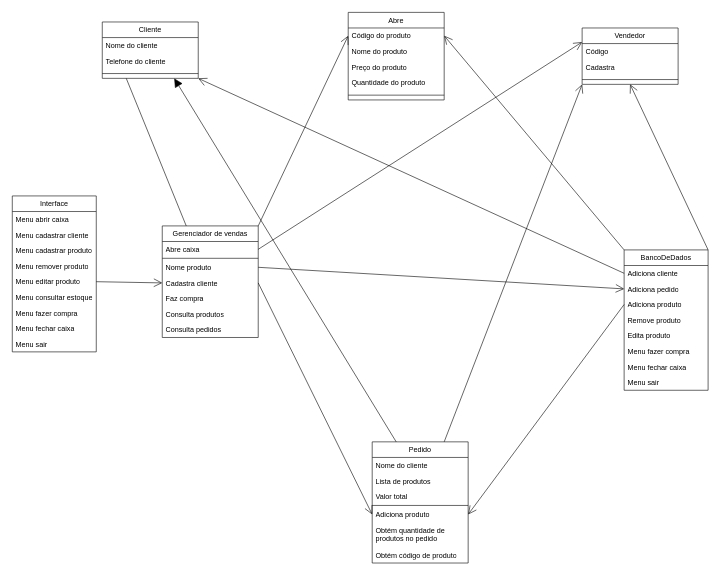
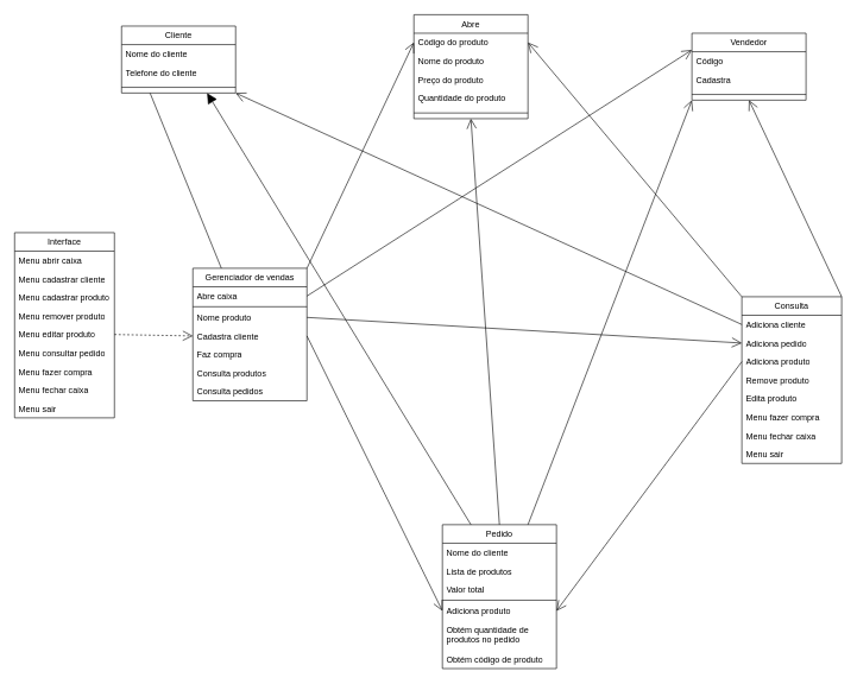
  <mxCell id="0" />
  <mxCell id="1" parent="0" />
  <mxCell id="2" value="Interface" style="swimlane;fontStyle=0;childLayout=stackLayout;horizontal=1;startSize=26;fillColor=none;horizontalStack=0;resizeParent=1;resizeParentMax=0;resizeLast=0;collapsible=1;marginBottom=0;whiteSpace=wrap;html=1;" vertex="1" parent="1"><mxGeometry x="20" y="326" width="140" height="260" as="geometry" /></mxCell>
  <mxCell id="3" value="Menu abrir caixa" style="text;strokeColor=none;fillColor=none;align=left;verticalAlign=top;spacingLeft=4;spacingRight=4;overflow=hidden;rotatable=0;points=[[0,0.5],[1,0.5]];portConstraint=eastwest;whiteSpace=wrap;html=1;" vertex="1" parent="2"><mxGeometry y="26" width="140" height="26" as="geometry" /></mxCell>
  <mxCell id="4" value="Menu cadastrar cliente" style="text;strokeColor=none;fillColor=none;align=left;verticalAlign=top;spacingLeft=4;spacingRight=4;overflow=hidden;rotatable=0;points=[[0,0.5],[1,0.5]];portConstraint=eastwest;whiteSpace=wrap;html=1;" vertex="1" parent="2"><mxGeometry y="52" width="140" height="26" as="geometry" /></mxCell>
  <mxCell id="5" value="Menu cadastrar produto" style="text;strokeColor=none;fillColor=none;align=left;verticalAlign=top;spacingLeft=4;spacingRight=4;overflow=hidden;rotatable=0;points=[[0,0.5],[1,0.5]];portConstraint=eastwest;whiteSpace=wrap;html=1;" vertex="1" parent="2"><mxGeometry y="78" width="140" height="26" as="geometry" /></mxCell>
  <mxCell id="6" value="Menu remover produto" style="text;strokeColor=none;fillColor=none;align=left;verticalAlign=top;spacingLeft=4;spacingRight=4;overflow=hidden;rotatable=0;points=[[0,0.5],[1,0.5]];portConstraint=eastwest;whiteSpace=wrap;html=1;" vertex="1" parent="2"><mxGeometry y="104" width="140" height="26" as="geometry" /></mxCell>
  <mxCell id="7" value="Menu editar produto" style="text;strokeColor=none;fillColor=none;align=left;verticalAlign=top;spacingLeft=4;spacingRight=4;overflow=hidden;rotatable=0;points=[[0,0.5],[1,0.5]];portConstraint=eastwest;whiteSpace=wrap;html=1;" vertex="1" parent="2"><mxGeometry y="130" width="140" height="26" as="geometry" /></mxCell>
- <mxCell id="8" value="Menu consultar estoque" style="text;strokeColor=none;fillColor=none;align=left;verticalAlign=top;spacingLeft=4;spacingRight=4;overflow=hidden;rotatable=0;points=[[0,0.5],[1,0.5]];portConstraint=eastwest;whiteSpace=wrap;html=1;" vertex="1" parent="2"><mxGeometry y="156" width="140" height="26" as="geometry" /></mxCell>
+ <mxCell id="8" value="Menu consultar pedido" style="text;strokeColor=none;fillColor=none;align=left;verticalAlign=top;spacingLeft=4;spacingRight=4;overflow=hidden;rotatable=0;points=[[0,0.5],[1,0.5]];portConstraint=eastwest;whiteSpace=wrap;html=1;" vertex="1" parent="2"><mxGeometry y="156" width="140" height="26" as="geometry" /></mxCell>
  <mxCell id="9" value="Menu fazer compra&amp;nbsp;" style="text;strokeColor=none;fillColor=none;align=left;verticalAlign=top;spacingLeft=4;spacingRight=4;overflow=hidden;rotatable=0;points=[[0,0.5],[1,0.5]];portConstraint=eastwest;whiteSpace=wrap;html=1;" vertex="1" parent="2"><mxGeometry y="182" width="140" height="26" as="geometry" /></mxCell>
  <mxCell id="10" value="Menu fechar caixa" style="text;strokeColor=none;fillColor=none;align=left;verticalAlign=top;spacingLeft=4;spacingRight=4;overflow=hidden;rotatable=0;points=[[0,0.5],[1,0.5]];portConstraint=eastwest;whiteSpace=wrap;html=1;" vertex="1" parent="2"><mxGeometry y="208" width="140" height="26" as="geometry" /></mxCell>
  <mxCell id="11" value="Menu sair" style="text;strokeColor=none;fillColor=none;align=left;verticalAlign=top;spacingLeft=4;spacingRight=4;overflow=hidden;rotatable=0;points=[[0,0.5],[1,0.5]];portConstraint=eastwest;whiteSpace=wrap;html=1;" vertex="1" parent="2"><mxGeometry y="234" width="140" height="26" as="geometry" /></mxCell>
- <mxCell id="12" value="" style="endArrow=open;endFill=1;endSize=12;html=1;rounded=0;entryX=0;entryY=0.5;entryDx=0;entryDy=0;exitX=1;exitY=0.5;exitDx=0;exitDy=0;" edge="1" parent="1" source="7" target="36"><mxGeometry width="160" relative="1" as="geometry"><mxPoint x="160" y="455.5" as="sourcePoint" /><mxPoint x="320" y="455.5" as="targetPoint" /></mxGeometry></mxCell>
+ <mxCell id="12" value="" style="endArrow=open;endFill=1;endSize=12;html=1;rounded=0;entryX=0;entryY=0.5;entryDx=0;entryDy=0;exitX=1;exitY=0.5;exitDx=0;exitDy=0;dashed=1;" edge="1" parent="1" source="7" target="36"><mxGeometry width="160" relative="1" as="geometry"><mxPoint x="160" y="455.5" as="sourcePoint" /><mxPoint x="320" y="455.5" as="targetPoint" /></mxGeometry></mxCell>
  <mxCell id="13" value="&lt;span style=&quot;font-weight: normal;&quot;&gt;Abre&lt;/span&gt;" style="swimlane;fontStyle=1;align=center;verticalAlign=top;childLayout=stackLayout;horizontal=1;startSize=26;horizontalStack=0;resizeParent=1;resizeParentMax=0;resizeLast=0;collapsible=1;marginBottom=0;whiteSpace=wrap;html=1;" vertex="1" parent="1"><mxGeometry x="580" y="20" width="160" height="146" as="geometry" /></mxCell>
  <mxCell id="14" value="Código do produto" style="text;strokeColor=none;fillColor=none;align=left;verticalAlign=top;spacingLeft=4;spacingRight=4;overflow=hidden;rotatable=0;points=[[0,0.5],[1,0.5]];portConstraint=eastwest;whiteSpace=wrap;html=1;" vertex="1" parent="13"><mxGeometry y="26" width="160" height="26" as="geometry" /></mxCell>
  <mxCell id="15" value="Nome do produto" style="text;strokeColor=none;fillColor=none;align=left;verticalAlign=top;spacingLeft=4;spacingRight=4;overflow=hidden;rotatable=0;points=[[0,0.5],[1,0.5]];portConstraint=eastwest;whiteSpace=wrap;html=1;" vertex="1" parent="13"><mxGeometry y="52" width="160" height="26" as="geometry" /></mxCell>
  <mxCell id="16" value="Preço do produto" style="text;strokeColor=none;fillColor=none;align=left;verticalAlign=top;spacingLeft=4;spacingRight=4;overflow=hidden;rotatable=0;points=[[0,0.5],[1,0.5]];portConstraint=eastwest;whiteSpace=wrap;html=1;" vertex="1" parent="13"><mxGeometry y="78" width="160" height="26" as="geometry" /></mxCell>
  <mxCell id="17" value="Quantidade do produto" style="text;strokeColor=none;fillColor=none;align=left;verticalAlign=top;spacingLeft=4;spacingRight=4;overflow=hidden;rotatable=0;points=[[0,0.5],[1,0.5]];portConstraint=eastwest;whiteSpace=wrap;html=1;" vertex="1" parent="13"><mxGeometry y="104" width="160" height="26" as="geometry" /></mxCell>
  <mxCell id="18" value="" style="line;strokeWidth=1;fillColor=none;align=left;verticalAlign=middle;spacingTop=-1;spacingLeft=3;spacingRight=3;rotatable=0;labelPosition=right;points=[];portConstraint=eastwest;strokeColor=inherit;" vertex="1" parent="13"><mxGeometry y="130" width="160" height="16" as="geometry" /></mxCell>
  <mxCell id="19" value="&lt;span style=&quot;font-weight: normal;&quot;&gt;Cliente&lt;/span&gt;" style="swimlane;fontStyle=1;align=center;verticalAlign=top;childLayout=stackLayout;horizontal=1;startSize=26;horizontalStack=0;resizeParent=1;resizeParentMax=0;resizeLast=0;collapsible=1;marginBottom=0;whiteSpace=wrap;html=1;" vertex="1" parent="1"><mxGeometry x="170" y="36" width="160" height="94" as="geometry" /></mxCell>
  <mxCell id="20" value="Nome do cliente" style="text;strokeColor=none;fillColor=none;align=left;verticalAlign=top;spacingLeft=4;spacingRight=4;overflow=hidden;rotatable=0;points=[[0,0.5],[1,0.5]];portConstraint=eastwest;whiteSpace=wrap;html=1;" vertex="1" parent="19"><mxGeometry y="26" width="160" height="26" as="geometry" /></mxCell>
  <mxCell id="21" value="Telefone do cliente" style="text;strokeColor=none;fillColor=none;align=left;verticalAlign=top;spacingLeft=4;spacingRight=4;overflow=hidden;rotatable=0;points=[[0,0.5],[1,0.5]];portConstraint=eastwest;whiteSpace=wrap;html=1;" vertex="1" parent="19"><mxGeometry y="52" width="160" height="26" as="geometry" /></mxCell>
  <mxCell id="22" value="" style="line;strokeWidth=1;fillColor=none;align=left;verticalAlign=middle;spacingTop=-1;spacingLeft=3;spacingRight=3;rotatable=0;labelPosition=right;points=[];portConstraint=eastwest;strokeColor=inherit;" vertex="1" parent="19"><mxGeometry y="78" width="160" height="16" as="geometry" /></mxCell>
- <mxCell id="23" value="BancoDeDados" style="swimlane;fontStyle=0;childLayout=stackLayout;horizontal=1;startSize=26;fillColor=none;horizontalStack=0;resizeParent=1;resizeParentMax=0;resizeLast=0;collapsible=1;marginBottom=0;whiteSpace=wrap;html=1;" vertex="1" parent="1"><mxGeometry x="1040" y="416" width="140" height="234" as="geometry" /></mxCell>
+ <mxCell id="23" value="Consulta" style="swimlane;fontStyle=0;childLayout=stackLayout;horizontal=1;startSize=26;fillColor=none;horizontalStack=0;resizeParent=1;resizeParentMax=0;resizeLast=0;collapsible=1;marginBottom=0;whiteSpace=wrap;html=1;" vertex="1" parent="1"><mxGeometry x="1040" y="416" width="140" height="234" as="geometry" /></mxCell>
  <mxCell id="24" value="Adiciona cliente" style="text;strokeColor=none;fillColor=none;align=left;verticalAlign=top;spacingLeft=4;spacingRight=4;overflow=hidden;rotatable=0;points=[[0,0.5],[1,0.5]];portConstraint=eastwest;whiteSpace=wrap;html=1;" vertex="1" parent="23"><mxGeometry y="26" width="140" height="26" as="geometry" /></mxCell>
  <mxCell id="25" value="Adiciona pedido" style="text;strokeColor=none;fillColor=none;align=left;verticalAlign=top;spacingLeft=4;spacingRight=4;overflow=hidden;rotatable=0;points=[[0,0.5],[1,0.5]];portConstraint=eastwest;whiteSpace=wrap;html=1;" vertex="1" parent="23"><mxGeometry y="52" width="140" height="26" as="geometry" /></mxCell>
  <mxCell id="26" value="Adiciona produto" style="text;strokeColor=none;fillColor=none;align=left;verticalAlign=top;spacingLeft=4;spacingRight=4;overflow=hidden;rotatable=0;points=[[0,0.5],[1,0.5]];portConstraint=eastwest;whiteSpace=wrap;html=1;" vertex="1" parent="23"><mxGeometry y="78" width="140" height="26" as="geometry" /></mxCell>
  <mxCell id="27" value="Remove produto" style="text;strokeColor=none;fillColor=none;align=left;verticalAlign=top;spacingLeft=4;spacingRight=4;overflow=hidden;rotatable=0;points=[[0,0.5],[1,0.5]];portConstraint=eastwest;whiteSpace=wrap;html=1;" vertex="1" parent="23"><mxGeometry y="104" width="140" height="26" as="geometry" /></mxCell>
  <mxCell id="28" value="Edita produto" style="text;strokeColor=none;fillColor=none;align=left;verticalAlign=top;spacingLeft=4;spacingRight=4;overflow=hidden;rotatable=0;points=[[0,0.5],[1,0.5]];portConstraint=eastwest;whiteSpace=wrap;html=1;" vertex="1" parent="23"><mxGeometry y="130" width="140" height="26" as="geometry" /></mxCell>
  <mxCell id="29" value="Menu fazer compra&amp;nbsp;" style="text;strokeColor=none;fillColor=none;align=left;verticalAlign=top;spacingLeft=4;spacingRight=4;overflow=hidden;rotatable=0;points=[[0,0.5],[1,0.5]];portConstraint=eastwest;whiteSpace=wrap;html=1;" vertex="1" parent="23"><mxGeometry y="156" width="140" height="26" as="geometry" /></mxCell>
  <mxCell id="30" value="Menu fechar caixa" style="text;strokeColor=none;fillColor=none;align=left;verticalAlign=top;spacingLeft=4;spacingRight=4;overflow=hidden;rotatable=0;points=[[0,0.5],[1,0.5]];portConstraint=eastwest;whiteSpace=wrap;html=1;" vertex="1" parent="23"><mxGeometry y="182" width="140" height="26" as="geometry" /></mxCell>
  <mxCell id="31" value="Menu sair" style="text;strokeColor=none;fillColor=none;align=left;verticalAlign=top;spacingLeft=4;spacingRight=4;overflow=hidden;rotatable=0;points=[[0,0.5],[1,0.5]];portConstraint=eastwest;whiteSpace=wrap;html=1;" vertex="1" parent="23"><mxGeometry y="208" width="140" height="26" as="geometry" /></mxCell>
  <mxCell id="32" value="&lt;span style=&quot;font-weight: normal;&quot;&gt;Gerenciador de vendas&lt;/span&gt;" style="swimlane;fontStyle=1;align=center;verticalAlign=top;childLayout=stackLayout;horizontal=1;startSize=26;horizontalStack=0;resizeParent=1;resizeParentMax=0;resizeLast=0;collapsible=1;marginBottom=0;whiteSpace=wrap;html=1;" vertex="1" parent="1"><mxGeometry x="270" y="376" width="160" height="186" as="geometry" /></mxCell>
  <mxCell id="33" value="Abre caixa" style="text;strokeColor=none;fillColor=none;align=left;verticalAlign=top;spacingLeft=4;spacingRight=4;overflow=hidden;rotatable=0;points=[[0,0.5],[1,0.5]];portConstraint=eastwest;whiteSpace=wrap;html=1;" vertex="1" parent="32"><mxGeometry y="26" width="160" height="26" as="geometry" /></mxCell>
  <mxCell id="34" value="" style="line;strokeWidth=1;fillColor=none;align=left;verticalAlign=middle;spacingTop=-1;spacingLeft=3;spacingRight=3;rotatable=0;labelPosition=right;points=[];portConstraint=eastwest;strokeColor=inherit;" vertex="1" parent="32"><mxGeometry y="52" width="160" height="4" as="geometry" /></mxCell>
  <mxCell id="35" value="Nome produto" style="text;strokeColor=none;fillColor=none;align=left;verticalAlign=top;spacingLeft=4;spacingRight=4;overflow=hidden;rotatable=0;points=[[0,0.5],[1,0.5]];portConstraint=eastwest;whiteSpace=wrap;html=1;" vertex="1" parent="32"><mxGeometry y="56" width="160" height="26" as="geometry" /></mxCell>
  <mxCell id="36" value="Cadastra cliente" style="text;strokeColor=none;fillColor=none;align=left;verticalAlign=top;spacingLeft=4;spacingRight=4;overflow=hidden;rotatable=0;points=[[0,0.5],[1,0.5]];portConstraint=eastwest;whiteSpace=wrap;html=1;" vertex="1" parent="32"><mxGeometry y="82" width="160" height="26" as="geometry" /></mxCell>
  <mxCell id="37" value="Faz compra" style="text;strokeColor=none;fillColor=none;align=left;verticalAlign=top;spacingLeft=4;spacingRight=4;overflow=hidden;rotatable=0;points=[[0,0.5],[1,0.5]];portConstraint=eastwest;whiteSpace=wrap;html=1;" vertex="1" parent="32"><mxGeometry y="108" width="160" height="26" as="geometry" /></mxCell>
  <mxCell id="38" value="Consulta produtos" style="text;strokeColor=none;fillColor=none;align=left;verticalAlign=top;spacingLeft=4;spacingRight=4;overflow=hidden;rotatable=0;points=[[0,0.5],[1,0.5]];portConstraint=eastwest;whiteSpace=wrap;html=1;" vertex="1" parent="32"><mxGeometry y="134" width="160" height="26" as="geometry" /></mxCell>
  <mxCell id="39" value="Consulta pedidos" style="text;strokeColor=none;fillColor=none;align=left;verticalAlign=top;spacingLeft=4;spacingRight=4;overflow=hidden;rotatable=0;points=[[0,0.5],[1,0.5]];portConstraint=eastwest;whiteSpace=wrap;html=1;" vertex="1" parent="32"><mxGeometry y="160" width="160" height="26" as="geometry" /></mxCell>
  <mxCell id="40" value="&lt;span style=&quot;font-weight: 400;&quot;&gt;Pedido&lt;/span&gt;" style="swimlane;fontStyle=1;align=center;verticalAlign=top;childLayout=stackLayout;horizontal=1;startSize=26;horizontalStack=0;resizeParent=1;resizeParentMax=0;resizeLast=0;collapsible=1;marginBottom=0;whiteSpace=wrap;html=1;" vertex="1" parent="1"><mxGeometry x="620" y="736" width="160" height="202" as="geometry" /></mxCell>
  <mxCell id="41" value="Nome do cliente" style="text;strokeColor=none;fillColor=none;align=left;verticalAlign=top;spacingLeft=4;spacingRight=4;overflow=hidden;rotatable=0;points=[[0,0.5],[1,0.5]];portConstraint=eastwest;whiteSpace=wrap;html=1;" vertex="1" parent="40"><mxGeometry y="26" width="160" height="26" as="geometry" /></mxCell>
  <mxCell id="42" value="Lista de produtos" style="text;strokeColor=none;fillColor=none;align=left;verticalAlign=top;spacingLeft=4;spacingRight=4;overflow=hidden;rotatable=0;points=[[0,0.5],[1,0.5]];portConstraint=eastwest;whiteSpace=wrap;html=1;" vertex="1" parent="40"><mxGeometry y="52" width="160" height="26" as="geometry" /></mxCell>
  <mxCell id="43" value="Valor total" style="text;strokeColor=none;fillColor=none;align=left;verticalAlign=top;spacingLeft=4;spacingRight=4;overflow=hidden;rotatable=0;points=[[0,0.5],[1,0.5]];portConstraint=eastwest;whiteSpace=wrap;html=1;" vertex="1" parent="40"><mxGeometry y="78" width="160" height="26" as="geometry" /></mxCell>
  <mxCell id="44" value="" style="line;strokeWidth=1;fillColor=none;align=left;verticalAlign=middle;spacingTop=-1;spacingLeft=3;spacingRight=3;rotatable=0;labelPosition=right;points=[];portConstraint=eastwest;strokeColor=inherit;" vertex="1" parent="40"><mxGeometry y="104" width="160" height="4" as="geometry" /></mxCell>
  <mxCell id="45" value="Adiciona produto" style="text;strokeColor=none;fillColor=none;align=left;verticalAlign=top;spacingLeft=4;spacingRight=4;overflow=hidden;rotatable=0;points=[[0,0.5],[1,0.5]];portConstraint=eastwest;whiteSpace=wrap;html=1;" vertex="1" parent="40"><mxGeometry y="108" width="160" height="26" as="geometry" /></mxCell>
  <mxCell id="46" value="Obtém quantidade de produtos no pedido" style="text;strokeColor=none;fillColor=none;align=left;verticalAlign=top;spacingLeft=4;spacingRight=4;overflow=hidden;rotatable=0;points=[[0,0.5],[1,0.5]];portConstraint=eastwest;whiteSpace=wrap;html=1;" vertex="1" parent="40"><mxGeometry y="134" width="160" height="42" as="geometry" /></mxCell>
  <mxCell id="47" value="Obtém código de produto" style="text;strokeColor=none;fillColor=none;align=left;verticalAlign=top;spacingLeft=4;spacingRight=4;overflow=hidden;rotatable=0;points=[[0,0.5],[1,0.5]];portConstraint=eastwest;whiteSpace=wrap;html=1;" vertex="1" parent="40"><mxGeometry y="176" width="160" height="26" as="geometry" /></mxCell>
  <mxCell id="48" value="" style="endArrow=open;endFill=1;endSize=12;html=1;rounded=0;entryX=0;entryY=0.5;entryDx=0;entryDy=0;exitX=1;exitY=0.5;exitDx=0;exitDy=0;" edge="1" parent="1" source="36" target="45"><mxGeometry width="160" relative="1" as="geometry"><mxPoint x="160" y="356" as="sourcePoint" /><mxPoint x="320" y="356" as="targetPoint" /></mxGeometry></mxCell>
  <mxCell id="49" value="&lt;span style=&quot;font-weight: normal;&quot;&gt;Vendedor&lt;/span&gt;" style="swimlane;fontStyle=1;align=center;verticalAlign=top;childLayout=stackLayout;horizontal=1;startSize=26;horizontalStack=0;resizeParent=1;resizeParentMax=0;resizeLast=0;collapsible=1;marginBottom=0;whiteSpace=wrap;html=1;" vertex="1" parent="1"><mxGeometry x="970" y="46" width="160" height="94" as="geometry" /></mxCell>
  <mxCell id="50" value="Código" style="text;strokeColor=none;fillColor=none;align=left;verticalAlign=top;spacingLeft=4;spacingRight=4;overflow=hidden;rotatable=0;points=[[0,0.5],[1,0.5]];portConstraint=eastwest;whiteSpace=wrap;html=1;" vertex="1" parent="49"><mxGeometry y="26" width="160" height="26" as="geometry" /></mxCell>
  <mxCell id="51" value="Cadastra" style="text;strokeColor=none;fillColor=none;align=left;verticalAlign=top;spacingLeft=4;spacingRight=4;overflow=hidden;rotatable=0;points=[[0,0.5],[1,0.5]];portConstraint=eastwest;whiteSpace=wrap;html=1;" vertex="1" parent="49"><mxGeometry y="52" width="160" height="26" as="geometry" /></mxCell>
  <mxCell id="52" value="" style="line;strokeWidth=1;fillColor=none;align=left;verticalAlign=middle;spacingTop=-1;spacingLeft=3;spacingRight=3;rotatable=0;labelPosition=right;points=[];portConstraint=eastwest;strokeColor=inherit;" vertex="1" parent="49"><mxGeometry y="78" width="160" height="16" as="geometry" /></mxCell>
  <mxCell id="53" value="" style="endArrow=open;endFill=1;endSize=12;html=1;rounded=0;entryX=0;entryY=0.5;entryDx=0;entryDy=0;exitX=1;exitY=0;exitDx=0;exitDy=0;" edge="1" parent="1" source="32" target="14"><mxGeometry width="160" relative="1" as="geometry"><mxPoint x="470" y="276" as="sourcePoint" /><mxPoint x="650" y="449" as="targetPoint" /></mxGeometry></mxCell>
  <mxCell id="54" value="" style="endArrow=open;endFill=1;endSize=12;html=1;rounded=0;entryX=1;entryY=0.5;entryDx=0;entryDy=0;exitX=0;exitY=0;exitDx=0;exitDy=0;" edge="1" parent="1" source="23" target="14"><mxGeometry width="160" relative="1" as="geometry"><mxPoint x="780" y="232" as="sourcePoint" /><mxPoint x="960" y="405" as="targetPoint" /></mxGeometry></mxCell>
+ <mxCell id="55" value="" style="endArrow=open;endFill=1;endSize=12;html=1;rounded=0;exitX=0.5;exitY=0;exitDx=0;exitDy=0;entryX=0.5;entryY=1;entryDx=0;entryDy=0;" edge="1" parent="1" source="40" target="13"><mxGeometry width="160" relative="1" as="geometry"><mxPoint x="660" y="516" as="sourcePoint" /><mxPoint x="680" y="236" as="targetPoint" /></mxGeometry></mxCell>
  <mxCell id="56" value="" style="endArrow=open;endFill=1;endSize=12;html=1;rounded=0;entryX=1;entryY=0.5;entryDx=0;entryDy=0;exitX=0;exitY=0.5;exitDx=0;exitDy=0;" edge="1" parent="1" source="26" target="45"><mxGeometry width="160" relative="1" as="geometry"><mxPoint x="890" y="426" as="sourcePoint" /><mxPoint x="740" y="716" as="targetPoint" /></mxGeometry></mxCell>
  <mxCell id="57" value="" style="endArrow=none;endFill=1;endSize=12;html=1;rounded=0;entryX=0.25;entryY=1;entryDx=0;entryDy=0;exitX=0.25;exitY=0;exitDx=0;exitDy=0;" edge="1" parent="1" source="32" target="19"><mxGeometry width="160" relative="1" as="geometry"><mxPoint x="360" y="346" as="sourcePoint" /><mxPoint x="660" y="499" as="targetPoint" /></mxGeometry></mxCell>
  <mxCell id="58" value="" style="endArrow=block;endFill=1;endSize=12;html=1;rounded=0;entryX=0.75;entryY=1;entryDx=0;entryDy=0;exitX=0.25;exitY=0;exitDx=0;exitDy=0;" edge="1" parent="1" source="40" target="19"><mxGeometry width="160" relative="1" as="geometry"><mxPoint x="490" y="326" as="sourcePoint" /><mxPoint x="720" y="635" as="targetPoint" /></mxGeometry></mxCell>
  <mxCell id="59" value="" style="endArrow=open;endFill=1;endSize=12;html=1;rounded=0;entryX=1;entryY=1;entryDx=0;entryDy=0;exitX=0;exitY=0.5;exitDx=0;exitDy=0;" edge="1" parent="1" source="24" target="19"><mxGeometry width="160" relative="1" as="geometry"><mxPoint x="500" y="266" as="sourcePoint" /><mxPoint x="680" y="439" as="targetPoint" /></mxGeometry></mxCell>
  <mxCell id="60" value="" style="endArrow=open;endFill=1;endSize=12;html=1;rounded=0;entryX=0;entryY=0.5;entryDx=0;entryDy=0;exitX=1;exitY=0.5;exitDx=0;exitDy=0;" edge="1" parent="1" source="35" target="25"><mxGeometry width="160" relative="1" as="geometry"><mxPoint x="470" y="413" as="sourcePoint" /><mxPoint x="660" y="586" as="targetPoint" /></mxGeometry></mxCell>
  <mxCell id="61" value="" style="endArrow=open;endFill=1;endSize=12;html=1;rounded=0;entryX=0;entryY=0.25;entryDx=0;entryDy=0;exitX=1;exitY=0.5;exitDx=0;exitDy=0;" edge="1" parent="1" source="33" target="49"><mxGeometry width="160" relative="1" as="geometry"><mxPoint x="450" y="376" as="sourcePoint" /><mxPoint x="730" y="400" as="targetPoint" /></mxGeometry></mxCell>
  <mxCell id="62" value="" style="endArrow=open;endFill=1;endSize=12;html=1;rounded=0;entryX=0.5;entryY=1;entryDx=0;entryDy=0;exitX=1;exitY=0;exitDx=0;exitDy=0;" edge="1" parent="1" source="23" target="49"><mxGeometry width="160" relative="1" as="geometry"><mxPoint x="580" y="502" as="sourcePoint" /><mxPoint x="760" y="675" as="targetPoint" /></mxGeometry></mxCell>
  <mxCell id="63" value="" style="endArrow=open;endFill=1;endSize=12;html=1;rounded=0;entryX=0;entryY=1;entryDx=0;entryDy=0;exitX=0.75;exitY=0;exitDx=0;exitDy=0;" edge="1" parent="1" source="40" target="49"><mxGeometry width="160" relative="1" as="geometry"><mxPoint x="1020" y="362" as="sourcePoint" /><mxPoint x="990" y="230" as="targetPoint" /></mxGeometry></mxCell>
